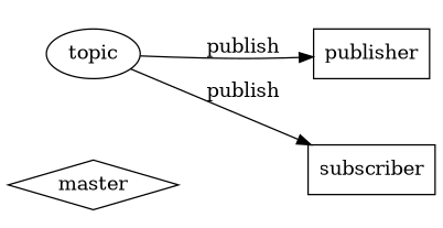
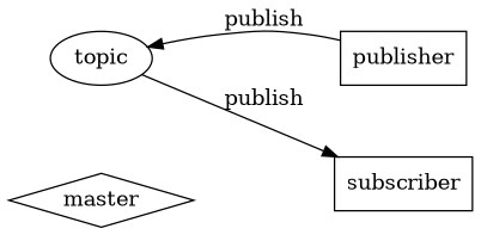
  digraph {
    rankdir=LR
    node [fillcolor=white shape=box style=filled]
    master [shape=diamond]
    topic [shape=ellipse]
    subscriber
    publisher
    subgraph sub_1 {
      rank=same
      master
      topic
    }
    topic -> subscriber [label=publish]
    subscriber -> master [label=query style=invis]
    publisher -> master [label=register style=invis]
-   topic -> publisher [label=publish]
+   publisher -> topic [label=publish]
  }
